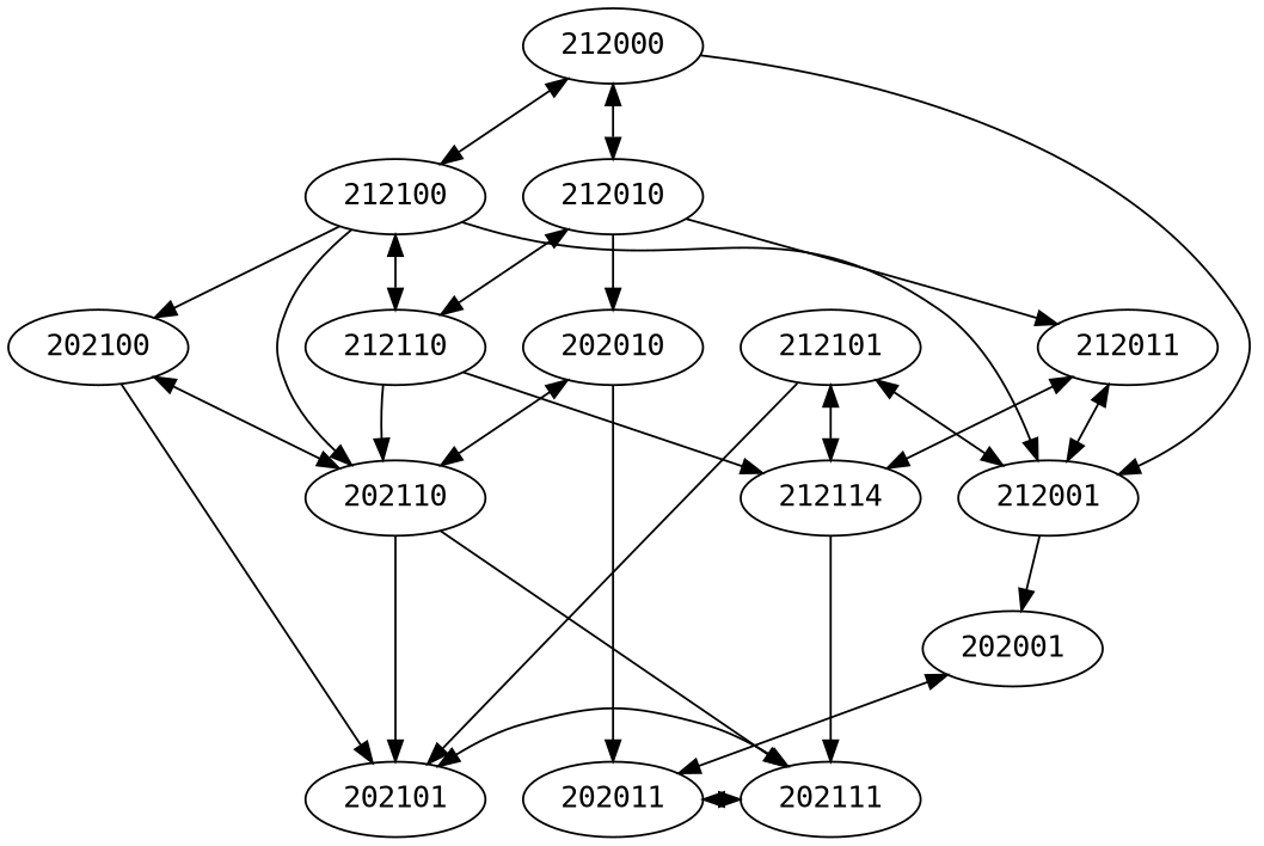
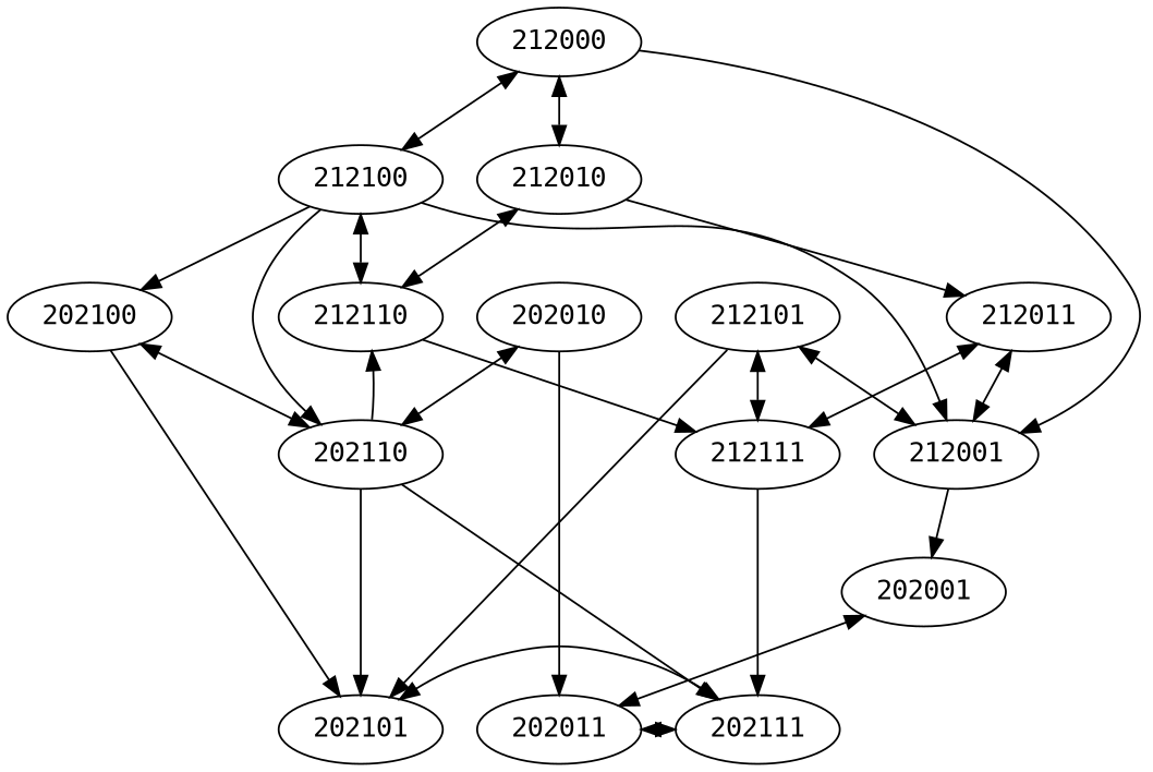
  digraph {
    fontname="DejaVu Sans Mono"
    ranksep=.5
    node [fontname="DejaVu Sans Mono"]
    edge [fontname="DejaVu Sans Mono" penwidth=1]
    n1 [label=212000]
    n2 [label=212010]
    n3 [label=212100]
    n4 [label=202010]
    n5 [label=212011]
    n6 [label=212110]
    n7 [label=202100]
    n8 [label=212101]
    n9 [label=212001]
    n10 [label=202110]
-   n11 [label=212114]
+   n11 [label=212111]
    n12 [label=202011]
    n13 [label=202111]
    n14 [label=202101]
    n15 [label=202001]
    subgraph sub_1 {
      rank=same
      n1
    }
    subgraph sub_2 {
      rank=same
      n2
      n3
    }
    subgraph sub_3 {
      rank=same
      n4
      n5
      n6
      n7
      n8
    }
    subgraph sub_4 {
      rank=same
      n9
      n10
      n11
    }
    subgraph sub_5 {
      rank=same
      n12
      n13
      n14
    }
    subgraph sub_6 {
      rank=same
      n15
    }
    n1 -> n2 [dir=both]
    n1 -> n3 [dir=both]
    n1 -> n9
-   n2 -> n4
    n2 -> n5
    n2 -> n6 [dir=both]
    n3 -> n6 [dir=both]
    n3 -> n7
    n3 -> n9
    n3 -> n10
    n4 -> n10 [dir=both]
    n4 -> n12
    n5 -> n11 [dir=both]
-   n6 -> n10
+   n10 -> n6
    n6 -> n11
    n7 -> n10 [dir=both]
    n7 -> n14
    n8 -> n11 [dir=both]
    n8 -> n14
    n9 -> n5 [dir=both]
    n9 -> n8 [dir=both]
    n9 -> n15
    n10 -> n13
    n10 -> n14
    n11 -> n13
    n12 -> n13 [dir=both]
    n14 -> n13 [dir=both]
    n15 -> n12 [dir=both]
  }
